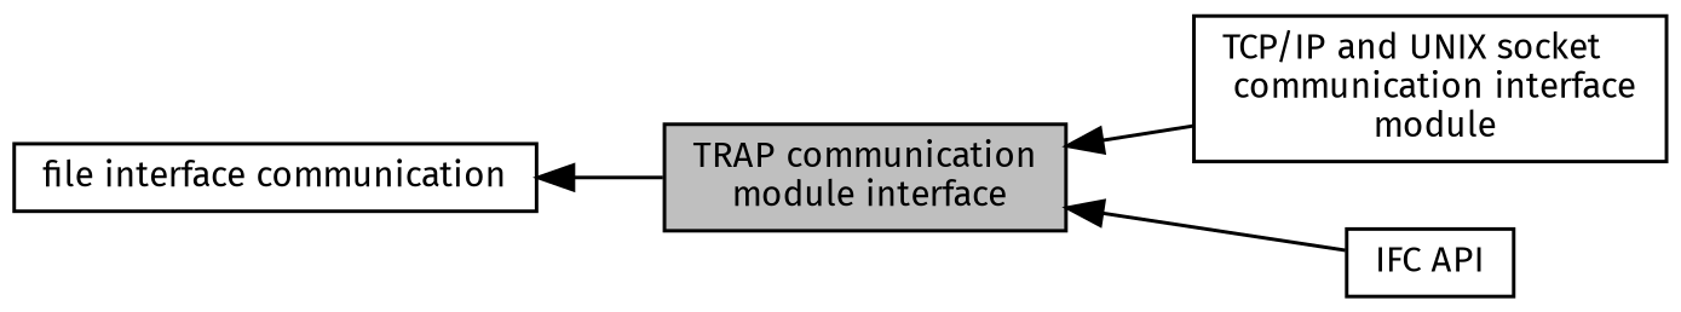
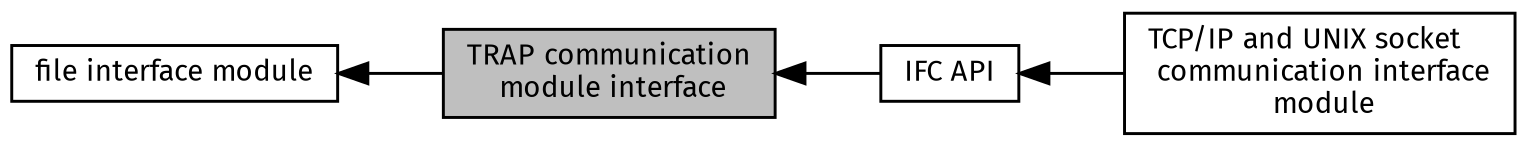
  digraph {
    fontname="Fira Sans"
    rankdir=LR
    node [color=black fillcolor=white fontname="Fira Sans" fontsize=10 shape=record style=filled]
    edge [dir=back fontname="Fira Sans" fontsize=10 labelfontname=Helvetica labelfontsize=10 shape=plaintext style=solid]
    n1 [height=0.2 label="TCP/IP and UNIX socket\l communication interface\l module" width=0.4]
    n2 [height=0.2 label="IFC API" width=0.4]
    n3 [fillcolor=grey75 fontcolor=black height=0.2 label="TRAP communication\l module interface" width=0.4]
-   n4 [height=0.2 label="file interface communication" width=0.4]
-   n3 -> n1
+   n4 [height=0.2 label="file interface module" width=0.4]
+   n2 -> n1
    n3 -> n2
    n4 -> n3
  }
